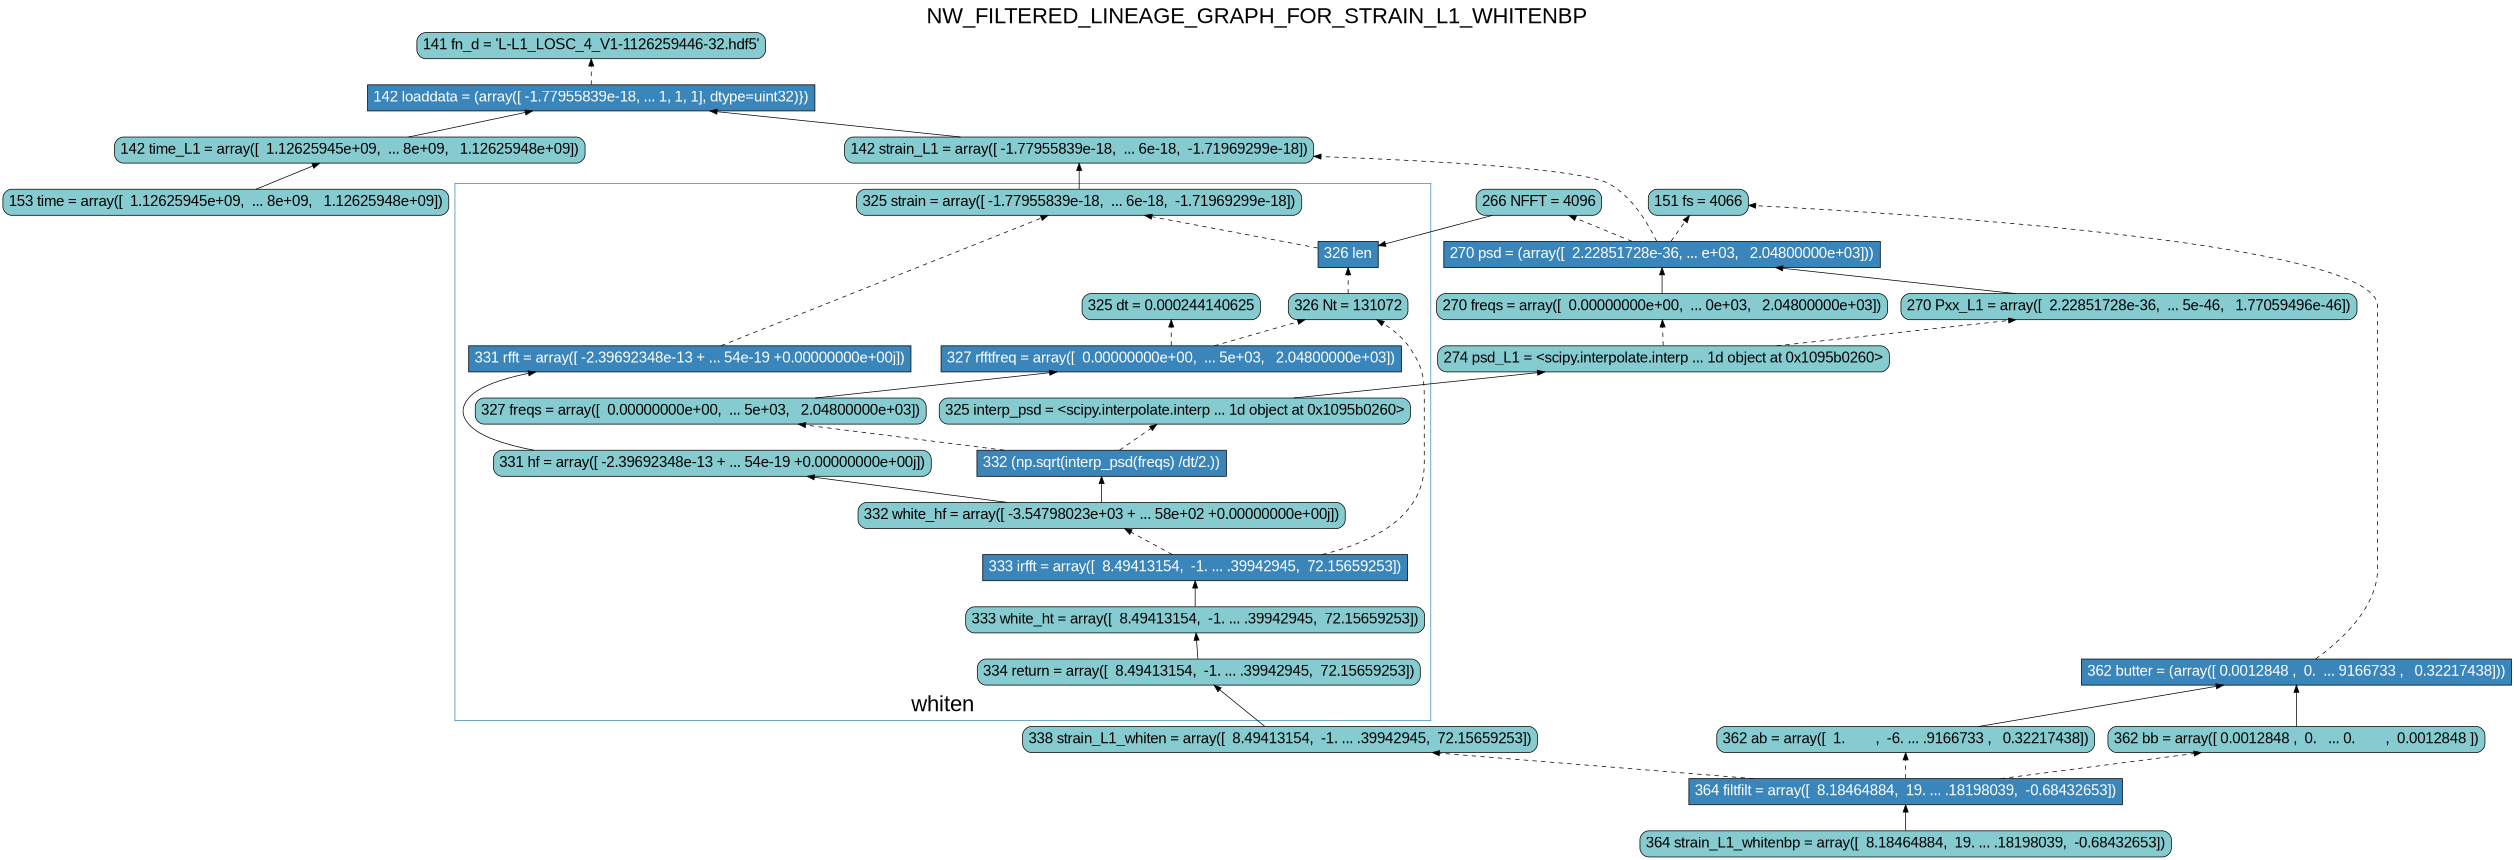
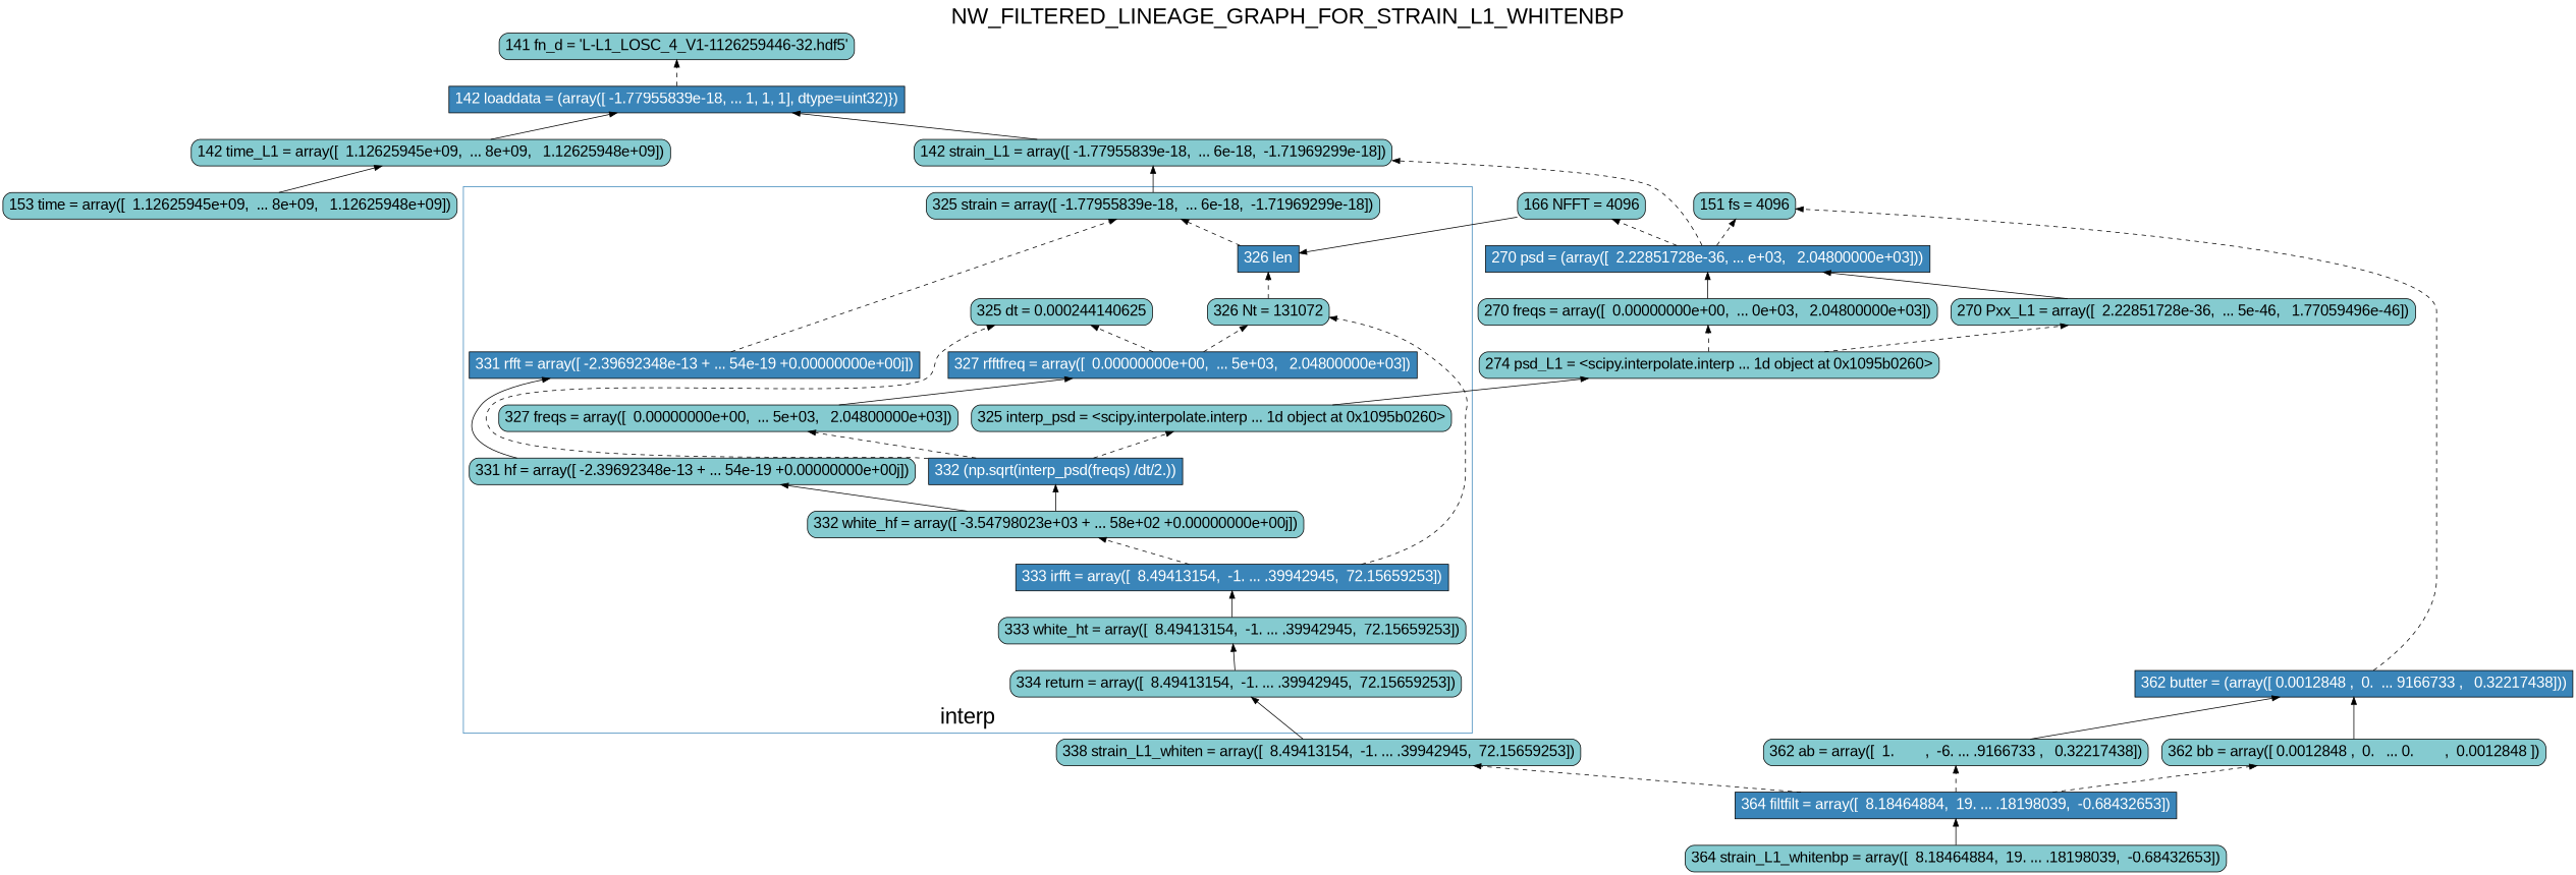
  digraph {
    fontname="Liberation Sans"
    fontsize=30
    label=NW_FILTERED_LINEAGE_GRAPH_FOR_STRAIN_L1_WHITENBP
    labelloc=t
    rankdir=BT
    node [fillcolor="#85CBD0" fontcolor=black fontname="Liberation Sans" fontsize=20 shape=box style="rounded,filled"]
    edge [fontname="Liberation Sans" style=dashed]
    n1 [label="334 return = array([  8.49413154,  -1. ... .39942945,  72.15659253])"]
    n2 [label="325 strain = array([ -1.77955839e-18,  ... 6e-18,  -1.71969299e-18])"]
    n3 [label="325 interp_psd = <scipy.interpolate.interp ... 1d object at 0x1095b0260>"]
    n4 [label="325 dt = 0.000244140625"]
    n5 [fillcolor="#3A85B9" fontcolor=white label="326 len" style=filled]
    n6 [label="326 Nt = 131072"]
    n7 [fillcolor="#3A85B9" fontcolor=white label="327 rfftfreq = array([  0.00000000e+00,  ... 5e+03,   2.04800000e+03])" style=filled]
    n8 [label="327 freqs = array([  0.00000000e+00,  ... 5e+03,   2.04800000e+03])"]
    n9 [fillcolor="#3A85B9" fontcolor=white label="331 rfft = array([ -2.39692348e-13 + ... 54e-19 +0.00000000e+00j])" style=filled]
    n10 [label="331 hf = array([ -2.39692348e-13 + ... 54e-19 +0.00000000e+00j])"]
    n11 [fillcolor="#3A85B9" fontcolor=white label="332 (np.sqrt(interp_psd(freqs) /dt/2.))" style=filled]
    n12 [label="332 white_hf = array([ -3.54798023e+03 + ... 58e+02 +0.00000000e+00j])"]
    n13 [fillcolor="#3A85B9" fontcolor=white label="333 irfft = array([  8.49413154,  -1. ... .39942945,  72.15659253])" style=filled]
    n14 [label="333 white_ht = array([  8.49413154,  -1. ... .39942945,  72.15659253])"]
    n15 [label="142 strain_L1 = array([ -1.77955839e-18,  ... 6e-18,  -1.71969299e-18])"]
    n16 [label="274 psd_L1 = <scipy.interpolate.interp ... 1d object at 0x1095b0260>"]
    n17 [label="141 fn_d = 'L-L1_LOSC_4_V1-1126259446-32.hdf5'"]
    n18 [fillcolor="#3A85B9" fontcolor=white label="142 loaddata = (array([ -1.77955839e-18, ... 1, 1, 1], dtype=uint32)})" style=filled]
    n19 [label="142 time_L1 = array([  1.12625945e+09,  ... 8e+09,   1.12625948e+09])"]
-   n20 [label="151 fs = 4066"]
+   n20 [label="151 fs = 4096"]
    n21 [label="153 time = array([  1.12625945e+09,  ... 8e+09,   1.12625948e+09])"]
-   n22 [label="266 NFFT = 4096"]
+   n22 [label="166 NFFT = 4096"]
    n23 [fillcolor="#3A85B9" fontcolor=white label="270 psd = (array([  2.22851728e-36, ... e+03,   2.04800000e+03]))" style=filled]
    n24 [label="270 freqs = array([  0.00000000e+00,  ... 0e+03,   2.04800000e+03])"]
    n25 [label="270 Pxx_L1 = array([  2.22851728e-36,  ... 5e-46,   1.77059496e-46])"]
    n26 [label="338 strain_L1_whiten = array([  8.49413154,  -1. ... .39942945,  72.15659253])"]
    n27 [fillcolor="#3A85B9" fontcolor=white label="362 butter = (array([ 0.0012848 ,  0.  ... 9166733 ,   0.32217438]))" style=filled]
    n28 [label="362 ab = array([  1.        ,  -6. ... .9166733 ,   0.32217438])"]
    n29 [label="362 bb = array([ 0.0012848 ,  0.   ... 0.        ,  0.0012848 ])"]
    n30 [fillcolor="#3A85B9" fontcolor=white label="364 filtfilt = array([  8.18464884,  19. ... .18198039,  -0.68432653])" style=filled]
    n31 [label="364 strain_L1_whitenbp = array([  8.18464884,  19. ... .18198039,  -0.68432653])"]
    subgraph cluster_1 {
      color="#3A85B9"
      label=whiten
    }
    subgraph cluster_2 {
      color="#3A85B9"
-     label=whiten
+     label=interp
      n1
      n2
      n3
      n4
      n5
      n6
      n7
      n8
      n9
      n10
      n11
      n12
      n13
      n14
    }
    subgraph cluster_3 {
      color="#3A85B9"
      label=whiten
    }
    subgraph cluster_4 {
      color="#3A85B9"
      label=get_filter_coefs
    }
    subgraph cluster_5 {
      color="#3A85B9"
      label=filter_data
    }
    subgraph cluster_6 {
      color="#3A85B9"
      label=filter_data
    }
    subgraph cluster_7 {
      color="#3A85B9"
      label=filter_data
    }
    subgraph cluster_8 {
      color="#3A85B9"
      label=filter_data
    }
    subgraph cluster_9 {
      color="#3A85B9"
      label=write_wavfile
    }
    subgraph cluster_10 {
      color="#3A85B9"
      label=write_wavfile
    }
    subgraph cluster_11 {
      color="#3A85B9"
      label=write_wavfile
    }
    subgraph cluster_12 {
      color="#3A85B9"
      label=reqshift
    }
    subgraph cluster_13 {
      color="#3A85B9"
      label=reqshift
    }
    subgraph cluster_14 {
      color="#3A85B9"
      label=reqshift
    }
    subgraph cluster_15 {
      color="#3A85B9"
      label=write_wavfile
    }
    subgraph cluster_16 {
      color="#3A85B9"
      label=write_wavfile
    }
    subgraph cluster_17 {
      color="#3A85B9"
      label=write_wavfile
    }
    n1 -> n14 [style=""]
    n2 -> n15 [style=""]
    n3 -> n16 [style=""]
    n5 -> n2
    n6 -> n5
    n7 -> n4
    n7 -> n6
    n8 -> n7 [style=""]
    n9 -> n2
    n10 -> n9 [style=""]
    n11 -> n3
+   n11 -> n4
    n11 -> n8
    n12 -> n10 [style=""]
    n12 -> n11 [style=""]
    n13 -> n6
    n13 -> n12
    n14 -> n13 [style=""]
    n15 -> n18 [style=""]
    n16 -> n24
    n16 -> n25
    n18 -> n17
    n19 -> n18 [style=""]
    n21 -> n19 [style=""]
    n22 -> n5 [style=""]
    n23 -> n15
    n23 -> n20
    n23 -> n22
    n24 -> n23 [style=""]
    n25 -> n23 [style=""]
    n26 -> n1 [style=""]
    n27 -> n20
    n28 -> n27 [style=""]
    n29 -> n27 [style=""]
    n30 -> n26
    n30 -> n28
    n30 -> n29
    n31 -> n30 [style=""]
  }
